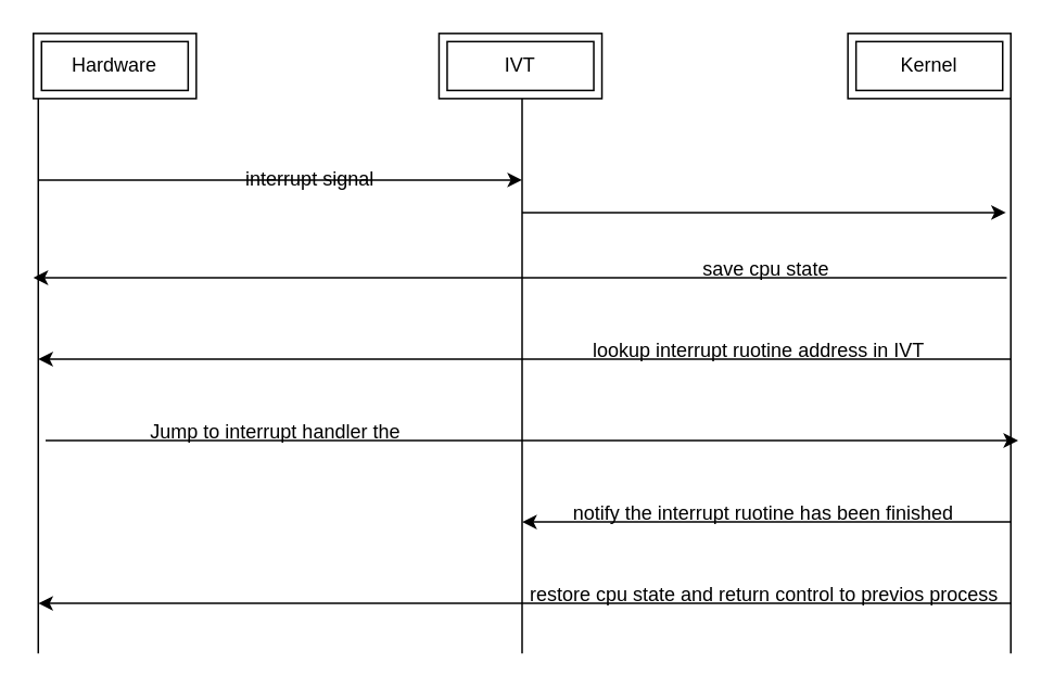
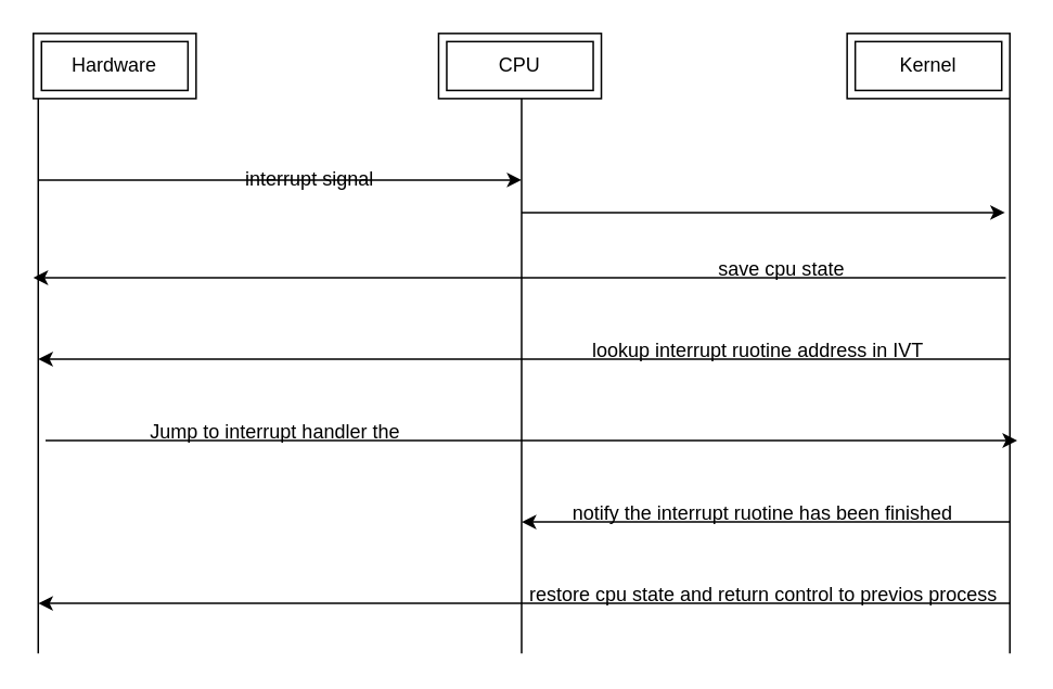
  <mxCell id="0" />
  <mxCell id="1" parent="0" />
  <mxCell id="2" value="Hardware" style="shape=ext;margin=3;double=1;whiteSpace=wrap;html=1;align=center;" vertex="1" parent="1"><mxGeometry x="20" y="20" width="100" height="40" as="geometry" /></mxCell>
- <mxCell id="3" value="IVT" style="shape=ext;margin=3;double=1;whiteSpace=wrap;html=1;align=center;" vertex="1" parent="1"><mxGeometry x="269" y="20" width="100" height="40" as="geometry" /></mxCell>
+ <mxCell id="3" value="CPU" style="shape=ext;margin=3;double=1;whiteSpace=wrap;html=1;align=center;" vertex="1" parent="1"><mxGeometry x="269" y="20" width="100" height="40" as="geometry" /></mxCell>
  <mxCell id="4" value="" style="endArrow=none;html=1;rounded=0;" edge="1" parent="1"><mxGeometry width="50" height="50" relative="1" as="geometry"><mxPoint x="23" y="400.69" as="sourcePoint" /><mxPoint x="23" y="60" as="targetPoint" /></mxGeometry></mxCell>
  <mxCell id="5" value="" style="endArrow=none;html=1;rounded=0;" edge="1" parent="1"><mxGeometry width="50" height="50" relative="1" as="geometry"><mxPoint x="320" y="400.69" as="sourcePoint" /><mxPoint x="320" y="60" as="targetPoint" /></mxGeometry></mxCell>
  <mxCell id="6" value="" style="endArrow=classic;html=1;rounded=0;" edge="1" parent="1"><mxGeometry width="50" height="50" relative="1" as="geometry"><mxPoint x="23" y="110" as="sourcePoint" /><mxPoint x="320" y="110" as="targetPoint" /></mxGeometry></mxCell>
  <mxCell id="7" value="interrupt signal" style="text;html=1;strokeColor=none;fillColor=none;align=center;verticalAlign=middle;whiteSpace=wrap;rounded=0;" vertex="1" parent="1"><mxGeometry x="140" y="95" width="100" height="30" as="geometry" /></mxCell>
  <mxCell id="8" value="" style="endArrow=classic;html=1;rounded=0;" edge="1" parent="1"><mxGeometry width="50" height="50" relative="1" as="geometry"><mxPoint x="617.5" y="170" as="sourcePoint" /><mxPoint x="20" y="170" as="targetPoint" /></mxGeometry></mxCell>
- <mxCell id="9" value="save cpu state" style="text;html=1;strokeColor=none;fillColor=none;align=center;verticalAlign=middle;whiteSpace=wrap;rounded=0;" vertex="1" parent="1"><mxGeometry x="420" y="150" width="100" height="30" as="geometry" /></mxCell>
+ <mxCell id="9" value="save cpu state" style="text;html=1;strokeColor=none;fillColor=none;align=center;verticalAlign=middle;whiteSpace=wrap;rounded=0;" vertex="1" parent="1"><mxGeometry x="430" y="150" width="100" height="30" as="geometry" /></mxCell>
  <mxCell id="10" value="" style="endArrow=classic;html=1;rounded=0;" edge="1" parent="1"><mxGeometry width="50" height="50" relative="1" as="geometry"><mxPoint x="620" y="220" as="sourcePoint" /><mxPoint x="23" y="220" as="targetPoint" /></mxGeometry></mxCell>
  <mxCell id="11" value="lookup interrupt ruotine address in IVT" style="text;html=1;strokeColor=none;fillColor=none;align=center;verticalAlign=middle;whiteSpace=wrap;rounded=0;" vertex="1" parent="1"><mxGeometry x="361" y="200" width="209" height="30" as="geometry" /></mxCell>
  <mxCell id="12" value="Kernel" style="shape=ext;margin=3;double=1;whiteSpace=wrap;html=1;align=center;" vertex="1" parent="1"><mxGeometry x="520" y="20" width="100" height="40" as="geometry" /></mxCell>
  <mxCell id="13" value="" style="endArrow=classic;html=1;rounded=0;" edge="1" parent="1"><mxGeometry width="50" height="50" relative="1" as="geometry"><mxPoint x="320" y="130" as="sourcePoint" /><mxPoint x="617" y="130" as="targetPoint" /></mxGeometry></mxCell>
  <mxCell id="14" value="" style="endArrow=none;html=1;rounded=0;" edge="1" parent="1"><mxGeometry width="50" height="50" relative="1" as="geometry"><mxPoint x="620" y="400.69" as="sourcePoint" /><mxPoint x="620" y="60" as="targetPoint" /></mxGeometry></mxCell>
  <mxCell id="15" value="" style="endArrow=classic;html=1;rounded=0;" edge="1" parent="1"><mxGeometry width="50" height="50" relative="1" as="geometry"><mxPoint x="27.5" y="270" as="sourcePoint" /><mxPoint x="624.5" y="270" as="targetPoint" /></mxGeometry></mxCell>
  <mxCell id="16" value="Jump to interrupt handler the&amp;nbsp;" style="text;html=1;strokeColor=none;fillColor=none;align=center;verticalAlign=middle;whiteSpace=wrap;rounded=0;" vertex="1" parent="1"><mxGeometry x="65.5" y="250" width="209" height="30" as="geometry" /></mxCell>
  <mxCell id="17" value="" style="endArrow=classic;html=1;rounded=0;" edge="1" parent="1"><mxGeometry width="50" height="50" relative="1" as="geometry"><mxPoint x="620" y="320" as="sourcePoint" /><mxPoint x="320" y="320" as="targetPoint" /></mxGeometry></mxCell>
  <mxCell id="18" value="notify the interrupt ruotine has been finished&amp;nbsp;" style="text;html=1;strokeColor=none;fillColor=none;align=center;verticalAlign=middle;whiteSpace=wrap;rounded=0;" vertex="1" parent="1"><mxGeometry x="335" y="300" width="270" height="30" as="geometry" /></mxCell>
  <mxCell id="19" value="" style="endArrow=classic;html=1;rounded=0;" edge="1" parent="1"><mxGeometry width="50" height="50" relative="1" as="geometry"><mxPoint x="620.5" y="370" as="sourcePoint" /><mxPoint x="23" y="370" as="targetPoint" /></mxGeometry></mxCell>
  <mxCell id="20" value="restore cpu state and return control to previos process&amp;nbsp;" style="text;html=1;strokeColor=none;fillColor=none;align=center;verticalAlign=middle;whiteSpace=wrap;rounded=0;" vertex="1" parent="1"><mxGeometry x="315.5" y="350" width="309" height="30" as="geometry" /></mxCell>
